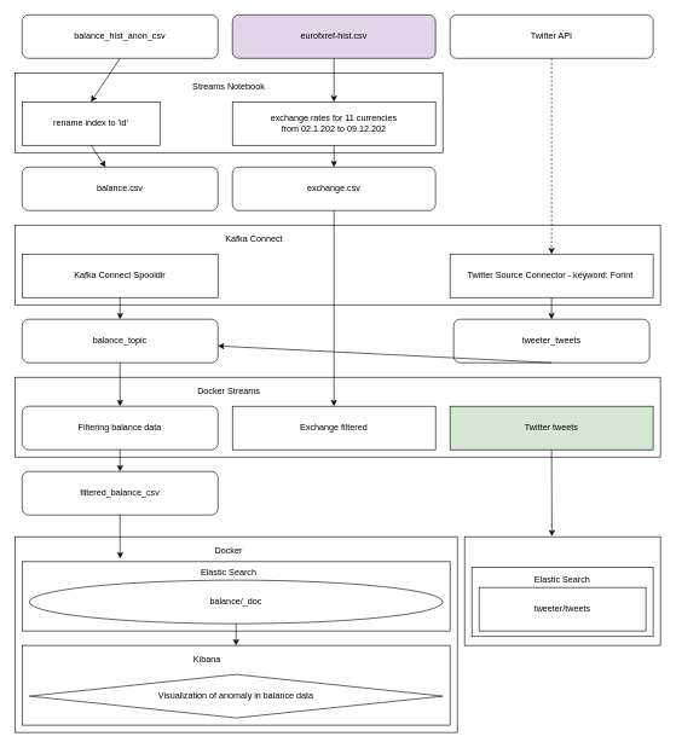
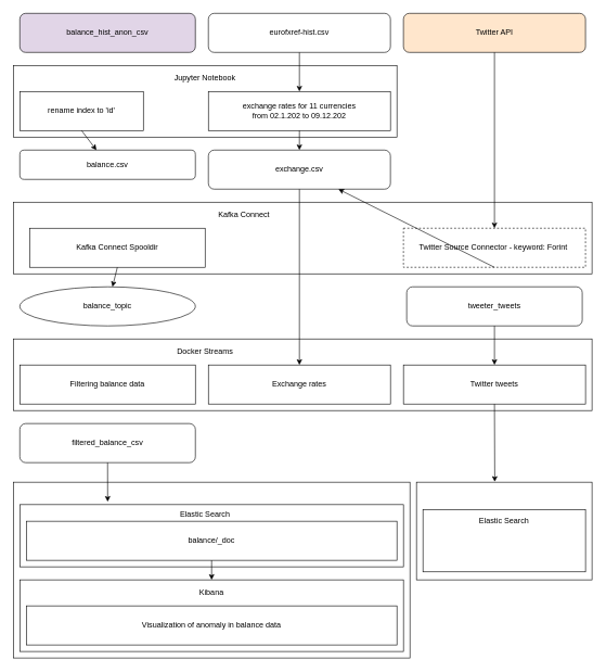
  <mxCell id="0" />
  <mxCell id="1" parent="0" />
  <mxCell id="2" value="" style="rounded=0;whiteSpace=wrap;html=1;" vertex="1" parent="1"><mxGeometry x="20" y="740" width="610" height="270" as="geometry" /></mxCell>
- <mxCell id="3" value="balance.csv" style="rounded=1;whiteSpace=wrap;html=1;" parent="1" vertex="1"><mxGeometry x="30" y="230" width="270" height="60" as="geometry" /></mxCell>
+ <mxCell id="3" value="balance.csv" style="rounded=1;whiteSpace=wrap;html=1;" parent="1" vertex="1"><mxGeometry x="30" y="230" width="270" height="45" as="geometry" /></mxCell>
  <mxCell id="4" value="exchange.csv" style="rounded=1;whiteSpace=wrap;html=1;" parent="1" vertex="1"><mxGeometry x="320" y="230" width="280" height="60" as="geometry" /></mxCell>
  <mxCell id="5" value="" style="rounded=0;whiteSpace=wrap;html=1;" parent="1" vertex="1"><mxGeometry x="20" y="310" width="890" height="110" as="geometry" /></mxCell>
- <mxCell id="6" value="Kafka Connect Spooldir" style="rounded=0;whiteSpace=wrap;html=1;" parent="1" vertex="1"><mxGeometry x="30" y="350" width="270" height="60" as="geometry" /></mxCell>
- <mxCell id="7" value="Kafka Connect" style="text;html=1;strokeColor=none;fillColor=none;align=center;verticalAlign=middle;whiteSpace=wrap;rounded=0;" parent="1" vertex="1"><mxGeometry x="285" y="320" width="130" height="20" as="geometry" /></mxCell>
- <mxCell id="8" value="balance_topic" style="rounded=1;whiteSpace=wrap;html=1;" parent="1" vertex="1"><mxGeometry x="30" y="440" width="270" height="60" as="geometry" /></mxCell>
+ <mxCell id="6" value="Kafka Connect Spooldir" style="rounded=0;whiteSpace=wrap;html=1;" parent="1" vertex="1"><mxGeometry x="45" y="350" width="270" height="60" as="geometry" /></mxCell>
+ <mxCell id="7" value="Kafka Connect" style="text;html=1;strokeColor=none;fillColor=none;align=center;verticalAlign=middle;whiteSpace=wrap;rounded=0;" parent="1" vertex="1"><mxGeometry x="310" y="320" width="130" height="20" as="geometry" /></mxCell>
+ <mxCell id="8" value="balance_topic" style="ellipse;whiteSpace=wrap;html=1;" parent="1" vertex="1"><mxGeometry x="30" y="440" width="270" height="60" as="geometry" /></mxCell>
  <mxCell id="9" value="" style="rounded=0;whiteSpace=wrap;html=1;" parent="1" vertex="1"><mxGeometry x="20" y="520" width="890" height="110" as="geometry" /></mxCell>
- <mxCell id="10" value="Filtering balance data" style="whiteSpace=wrap;html=1;rounded=1;" parent="1" vertex="1"><mxGeometry x="30" y="560" width="270" height="60" as="geometry" /></mxCell>
+ <mxCell id="10" value="Filtering balance data" style="rounded=0;whiteSpace=wrap;html=1;" parent="1" vertex="1"><mxGeometry x="30" y="560" width="270" height="60" as="geometry" /></mxCell>
  <mxCell id="11" value="Docker Streams" style="text;html=1;strokeColor=none;fillColor=none;align=center;verticalAlign=middle;whiteSpace=wrap;rounded=0;" parent="1" vertex="1"><mxGeometry x="250" y="530" width="130" height="20" as="geometry" /></mxCell>
- <mxCell id="12" value="Exchange filtered" style="rounded=0;whiteSpace=wrap;html=1;" parent="1" vertex="1"><mxGeometry x="320" y="560" width="280" height="60" as="geometry" /></mxCell>
- <mxCell id="13" value="" style="endArrow=classic;html=1;exitX=0.5;exitY=1;exitDx=0;exitDy=0;entryX=0.5;entryY=0;entryDx=0;entryDy=0;" parent="1" source="8" target="10" edge="1"><mxGeometry width="50" height="50" relative="1" as="geometry"><mxPoint x="70" y="670" as="sourcePoint" /><mxPoint x="120" y="620" as="targetPoint" /></mxGeometry></mxCell>
+ <mxCell id="12" value="Exchange rates" style="rounded=0;whiteSpace=wrap;html=1;" parent="1" vertex="1"><mxGeometry x="320" y="560" width="280" height="60" as="geometry" /></mxCell>
  <mxCell id="14" value="" style="endArrow=classic;html=1;exitX=0.5;exitY=1;exitDx=0;exitDy=0;" parent="1" source="6" target="8" edge="1"><mxGeometry width="50" height="50" relative="1" as="geometry"><mxPoint x="210" y="700" as="sourcePoint" /><mxPoint x="260" y="650" as="targetPoint" /></mxGeometry></mxCell>
  <mxCell id="15" value="filtered_balance_csv" style="rounded=1;whiteSpace=wrap;html=1;" parent="1" vertex="1"><mxGeometry x="30" y="650" width="270" height="60" as="geometry" /></mxCell>
  <mxCell id="16" value="" style="rounded=0;whiteSpace=wrap;html=1;" parent="1" vertex="1"><mxGeometry x="30" y="774.5" width="590" height="95.5" as="geometry" /></mxCell>
  <mxCell id="17" value="Elastic Search" style="text;html=1;strokeColor=none;fillColor=none;align=center;verticalAlign=middle;whiteSpace=wrap;rounded=0;" parent="1" vertex="1"><mxGeometry x="250" y="780" width="130" height="20" as="geometry" /></mxCell>
  <mxCell id="18" value="" style="endArrow=classic;html=1;exitX=0.5;exitY=1;exitDx=0;exitDy=0;entryX=0.237;entryY=0;entryDx=0;entryDy=0;entryPerimeter=0;" parent="1" source="15" edge="1"><mxGeometry width="50" height="50" relative="1" as="geometry"><mxPoint x="70" y="880" as="sourcePoint" /><mxPoint x="165.09" y="770" as="targetPoint" /></mxGeometry></mxCell>
- <mxCell id="19" value="" style="endArrow=classic;html=1;exitX=0.5;exitY=1;exitDx=0;exitDy=0;" parent="1" source="10" target="15" edge="1"><mxGeometry width="50" height="50" relative="1" as="geometry"><mxPoint x="220" y="800" as="sourcePoint" /><mxPoint x="270" y="750" as="targetPoint" /></mxGeometry></mxCell>
- <mxCell id="20" value="balance/_doc" style="ellipse;whiteSpace=wrap;html=1;" parent="1" vertex="1"><mxGeometry x="40" y="800" width="570" height="60" as="geometry" /></mxCell>
+ <mxCell id="20" value="balance/_doc" style="rounded=0;whiteSpace=wrap;html=1;" parent="1" vertex="1"><mxGeometry x="40" y="800" width="570" height="60" as="geometry" /></mxCell>
  <mxCell id="21" value="" style="rounded=0;whiteSpace=wrap;html=1;" parent="1" vertex="1"><mxGeometry x="30" y="890" width="590" height="110" as="geometry" /></mxCell>
- <mxCell id="22" value="Kibana" style="text;html=1;strokeColor=none;fillColor=none;align=center;verticalAlign=middle;whiteSpace=wrap;rounded=0;" parent="1" vertex="1"><mxGeometry x="220" y="900" width="130" height="20" as="geometry" /></mxCell>
- <mxCell id="23" value="&lt;span&gt;Visualization of anomaly in balance data&lt;/span&gt;" style="rhombus;whiteSpace=wrap;html=1;" parent="1" vertex="1"><mxGeometry x="40" y="930" width="570" height="60" as="geometry" /></mxCell>
+ <mxCell id="22" value="Kibana" style="text;html=1;strokeColor=none;fillColor=none;align=center;verticalAlign=middle;whiteSpace=wrap;rounded=0;" parent="1" vertex="1"><mxGeometry x="260" y="900" width="130" height="20" as="geometry" /></mxCell>
+ <mxCell id="23" value="&lt;span&gt;Visualization of anomaly in balance data&lt;/span&gt;" style="rounded=0;whiteSpace=wrap;html=1;" parent="1" vertex="1"><mxGeometry x="40" y="930" width="570" height="60" as="geometry" /></mxCell>
  <mxCell id="24" value="" style="rounded=0;whiteSpace=wrap;html=1;" parent="1" vertex="1"><mxGeometry x="20" y="100" width="590" height="110" as="geometry" /></mxCell>
- <mxCell id="25" value="Streams Notebook" style="text;html=1;strokeColor=none;fillColor=none;align=center;verticalAlign=middle;whiteSpace=wrap;rounded=0;" parent="1" vertex="1"><mxGeometry x="250" y="110" width="130" height="20" as="geometry" /></mxCell>
- <mxCell id="26" value="balance_hist_anon_csv" style="rounded=1;whiteSpace=wrap;html=1;" parent="1" vertex="1"><mxGeometry x="30" y="20" width="270" height="60" as="geometry" /></mxCell>
- <mxCell id="27" value="eurofxref-hist.csv" style="rounded=1;whiteSpace=wrap;html=1;fillColor=#e1d5e7;" parent="1" vertex="1"><mxGeometry x="320" y="20" width="280" height="60" as="geometry" /></mxCell>
+ <mxCell id="25" value="Jupyter Notebook" style="text;html=1;strokeColor=none;fillColor=none;align=center;verticalAlign=middle;whiteSpace=wrap;rounded=0;" parent="1" vertex="1"><mxGeometry x="250" y="110" width="130" height="20" as="geometry" /></mxCell>
+ <mxCell id="26" value="balance_hist_anon_csv" style="rounded=1;whiteSpace=wrap;html=1;fillColor=#e1d5e7;" parent="1" vertex="1"><mxGeometry x="30" y="20" width="270" height="60" as="geometry" /></mxCell>
+ <mxCell id="27" value="eurofxref-hist.csv" style="rounded=1;whiteSpace=wrap;html=1;" parent="1" vertex="1"><mxGeometry x="320" y="20" width="280" height="60" as="geometry" /></mxCell>
  <mxCell id="28" value="rename index to 'id'" style="rounded=0;whiteSpace=wrap;html=1;" parent="1" vertex="1"><mxGeometry x="30" y="140" width="190" height="60" as="geometry" /></mxCell>
  <mxCell id="29" value="exchange rates for 11 currencies &lt;br&gt;from 02.1.202 to 09.12.202" style="rounded=0;whiteSpace=wrap;html=1;" parent="1" vertex="1"><mxGeometry x="320" y="140" width="280" height="60" as="geometry" /></mxCell>
  <mxCell id="30" value="" style="endArrow=classic;html=1;exitX=0.5;exitY=1;exitDx=0;exitDy=0;" parent="1" source="27" target="29" edge="1"><mxGeometry width="50" height="50" relative="1" as="geometry"><mxPoint x="560" y="240" as="sourcePoint" /><mxPoint x="610" as="targetPoint" y="190" /></mxGeometry></mxCell>
- <mxCell id="31" value="" style="endArrow=classic;html=1;exitX=0.5;exitY=1;exitDx=0;exitDy=0;entryX=0.5;entryY=0;entryDx=0;entryDy=0;" parent="1" source="26" target="28" edge="1"><mxGeometry width="50" height="50" relative="1" as="geometry"><mxPoint x="530" y="350" as="sourcePoint" /><mxPoint x="580" y="300" as="targetPoint" /></mxGeometry></mxCell>
  <mxCell id="32" value="" style="endArrow=classic;html=1;exitX=0.5;exitY=1;exitDx=0;exitDy=0;entryX=0.5;entryY=0;entryDx=0;entryDy=0;" parent="1" source="29" target="4" edge="1"><mxGeometry width="50" height="50" relative="1" as="geometry"><mxPoint x="490" y="330" as="sourcePoint" /><mxPoint x="540" y="280" as="targetPoint" /></mxGeometry></mxCell>
  <mxCell id="33" value="" style="endArrow=classic;html=1;exitX=0.5;exitY=1;exitDx=0;exitDy=0;" parent="1" source="28" target="3" edge="1"><mxGeometry width="50" height="50" relative="1" as="geometry"><mxPoint x="190" y="410" as="sourcePoint" /><mxPoint x="240" y="360" as="targetPoint" /></mxGeometry></mxCell>
  <mxCell id="34" value="" style="endArrow=classic;html=1;exitX=0.5;exitY=1;exitDx=0;exitDy=0;entryX=0.5;entryY=0;entryDx=0;entryDy=0;" parent="1" source="4" target="12" edge="1"><mxGeometry width="50" height="50" relative="1" as="geometry"><mxPoint x="410" y="520" as="sourcePoint" /><mxPoint x="460" y="470" as="targetPoint" /></mxGeometry></mxCell>
  <mxCell id="35" value="" style="endArrow=classic;html=1;exitX=0.5;exitY=1;exitDx=0;exitDy=0;" parent="1" source="20" target="21" edge="1"><mxGeometry width="50" height="50" relative="1" as="geometry"><mxPoint x="240" y="1100" as="sourcePoint" /><mxPoint x="290" y="1050" as="targetPoint" /></mxGeometry></mxCell>
- <mxCell id="36" value="Docker" style="text;html=1;strokeColor=none;fillColor=none;align=center;verticalAlign=middle;whiteSpace=wrap;rounded=0;" vertex="1" parent="1"><mxGeometry x="250" y="750" width="130" height="20" as="geometry" /></mxCell>
- <mxCell id="37" value="Twitter API" style="rounded=1;whiteSpace=wrap;html=1;" vertex="1" parent="1"><mxGeometry x="620" y="20" width="280" height="60" as="geometry" /></mxCell>
- <mxCell id="38" value="Twitter Source Connector - keyword: Forint&amp;nbsp;" style="rounded=0;whiteSpace=wrap;html=1;" vertex="1" parent="1"><mxGeometry x="620" y="350" width="280" height="60" as="geometry" /></mxCell>
- <mxCell id="39" value="" style="endArrow=classic;html=1;exitX=0.5;exitY=1;exitDx=0;exitDy=0;dashed=1;" edge="1" parent="1" source="37" target="38"><mxGeometry width="50" height="50" relative="1" as="geometry"><mxPoint x="920" y="220" as="sourcePoint" /><mxPoint x="970" y="170" as="targetPoint" /></mxGeometry></mxCell>
- <mxCell id="40" value="Twitter tweets" style="rounded=0;whiteSpace=wrap;html=1;fillColor=#d5e8d4;" vertex="1" parent="1"><mxGeometry x="620" y="560" width="280" height="60" as="geometry" /></mxCell>
+ <mxCell id="37" value="Twitter API" style="rounded=1;whiteSpace=wrap;html=1;fillColor=#ffe6cc;" vertex="1" parent="1"><mxGeometry x="620" y="20" width="280" height="60" as="geometry" /></mxCell>
+ <mxCell id="38" value="Twitter Source Connector - keyword: Forint&amp;nbsp;" style="rounded=0;whiteSpace=wrap;html=1;dashed=1;" vertex="1" parent="1"><mxGeometry x="620" y="350" width="280" height="60" as="geometry" /></mxCell>
+ <mxCell id="39" value="" style="endArrow=classic;html=1;exitX=0.5;exitY=1;exitDx=0;exitDy=0;" edge="1" parent="1" source="37" target="38"><mxGeometry width="50" height="50" relative="1" as="geometry"><mxPoint x="920" y="220" as="sourcePoint" /><mxPoint x="970" y="170" as="targetPoint" /></mxGeometry></mxCell>
+ <mxCell id="40" value="Twitter tweets" style="rounded=0;whiteSpace=wrap;html=1;" vertex="1" parent="1"><mxGeometry x="620" y="560" width="280" height="60" as="geometry" /></mxCell>
  <mxCell id="41" value="tweeter_tweets" style="rounded=1;whiteSpace=wrap;html=1;" vertex="1" parent="1"><mxGeometry x="625" y="440" width="270" height="60" as="geometry" /></mxCell>
- <mxCell id="42" value="" style="endArrow=classic;html=1;exitX=0.5;exitY=1;exitDx=0;exitDy=0;entryX=0.5;entryY=0;entryDx=0;entryDy=0;" edge="1" parent="1" source="38" target="41"><mxGeometry width="50" height="50" relative="1" as="geometry"><mxPoint x="790" y="670" as="sourcePoint" /><mxPoint x="840" y="620" as="targetPoint" /></mxGeometry></mxCell>
- <mxCell id="43" value="" style="endArrow=classic;html=1;exitX=0.5;exitY=1;exitDx=0;exitDy=0;" edge="1" parent="1" source="41" target="8"><mxGeometry width="50" height="50" relative="1" as="geometry"><mxPoint x="660" y="690" as="sourcePoint" /><mxPoint x="710" y="640" as="targetPoint" /></mxGeometry></mxCell>
+ <mxCell id="42" value="" style="endArrow=classic;html=1;exitX=0.5;exitY=1;exitDx=0;exitDy=0;" edge="1" parent="1" source="38" target="4"><mxGeometry width="50" height="50" relative="1" as="geometry"><mxPoint x="790" y="670" as="sourcePoint" /><mxPoint x="840" y="620" as="targetPoint" /></mxGeometry></mxCell>
+ <mxCell id="43" value="" style="endArrow=classic;html=1;exitX=0.5;exitY=1;exitDx=0;exitDy=0;" edge="1" parent="1" source="41" target="40"><mxGeometry width="50" height="50" relative="1" as="geometry"><mxPoint x="660" y="690" as="sourcePoint" /><mxPoint x="710" y="640" as="targetPoint" /></mxGeometry></mxCell>
  <mxCell id="44" value="" style="rounded=0;whiteSpace=wrap;html=1;" vertex="1" parent="1"><mxGeometry x="640" y="740" width="270" height="150" as="geometry" /></mxCell>
  <mxCell id="45" value="" style="rounded=0;whiteSpace=wrap;html=1;" vertex="1" parent="1"><mxGeometry x="650" y="782.25" width="250" height="95.5" as="geometry" /></mxCell>
  <mxCell id="46" value="Elastic Search" style="text;html=1;strokeColor=none;fillColor=none;align=center;verticalAlign=middle;whiteSpace=wrap;rounded=0;" vertex="1" parent="1"><mxGeometry x="710" y="790" width="130" height="20" as="geometry" /></mxCell>
- <mxCell id="47" value="tweeter/tweets" style="rounded=0;whiteSpace=wrap;html=1;" vertex="1" parent="1"><mxGeometry x="660" y="810" width="230" height="60" as="geometry" /></mxCell>
  <mxCell id="48" value="" style="endArrow=classic;html=1;exitX=0.5;exitY=1;exitDx=0;exitDy=0;entryX=0.446;entryY=-0.004;entryDx=0;entryDy=0;entryPerimeter=0;" edge="1" parent="1" source="40" target="44"><mxGeometry width="50" height="50" relative="1" as="geometry"><mxPoint x="750" y="720" as="sourcePoint" /><mxPoint x="800" y="670" as="targetPoint" /></mxGeometry></mxCell>
